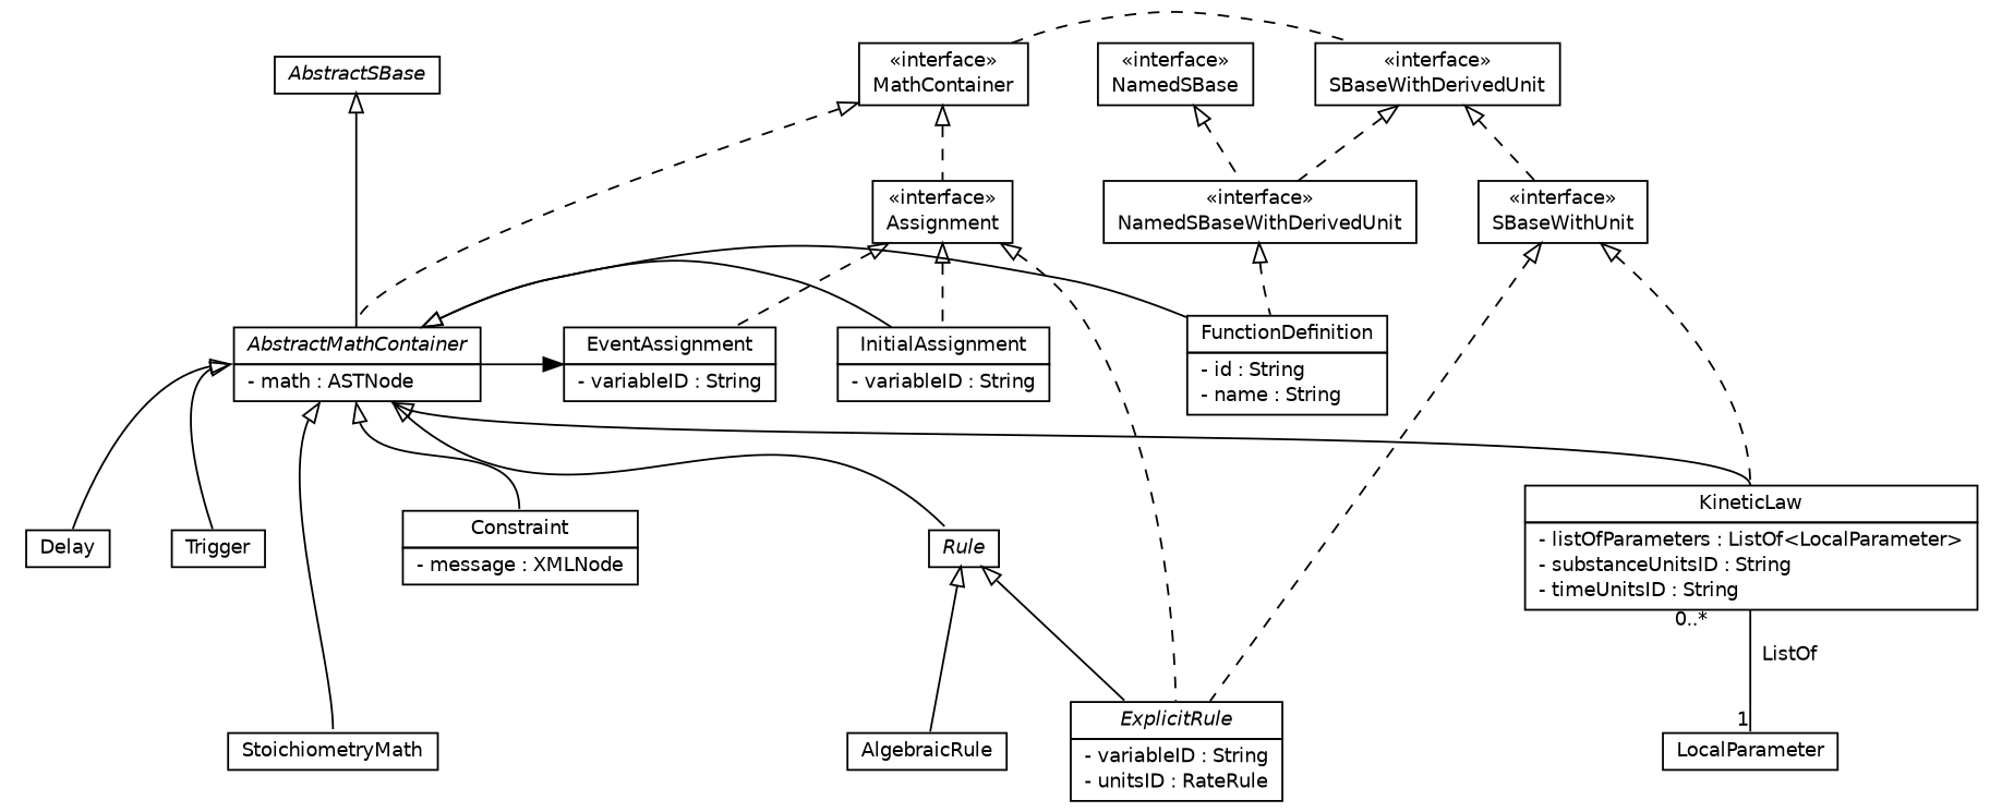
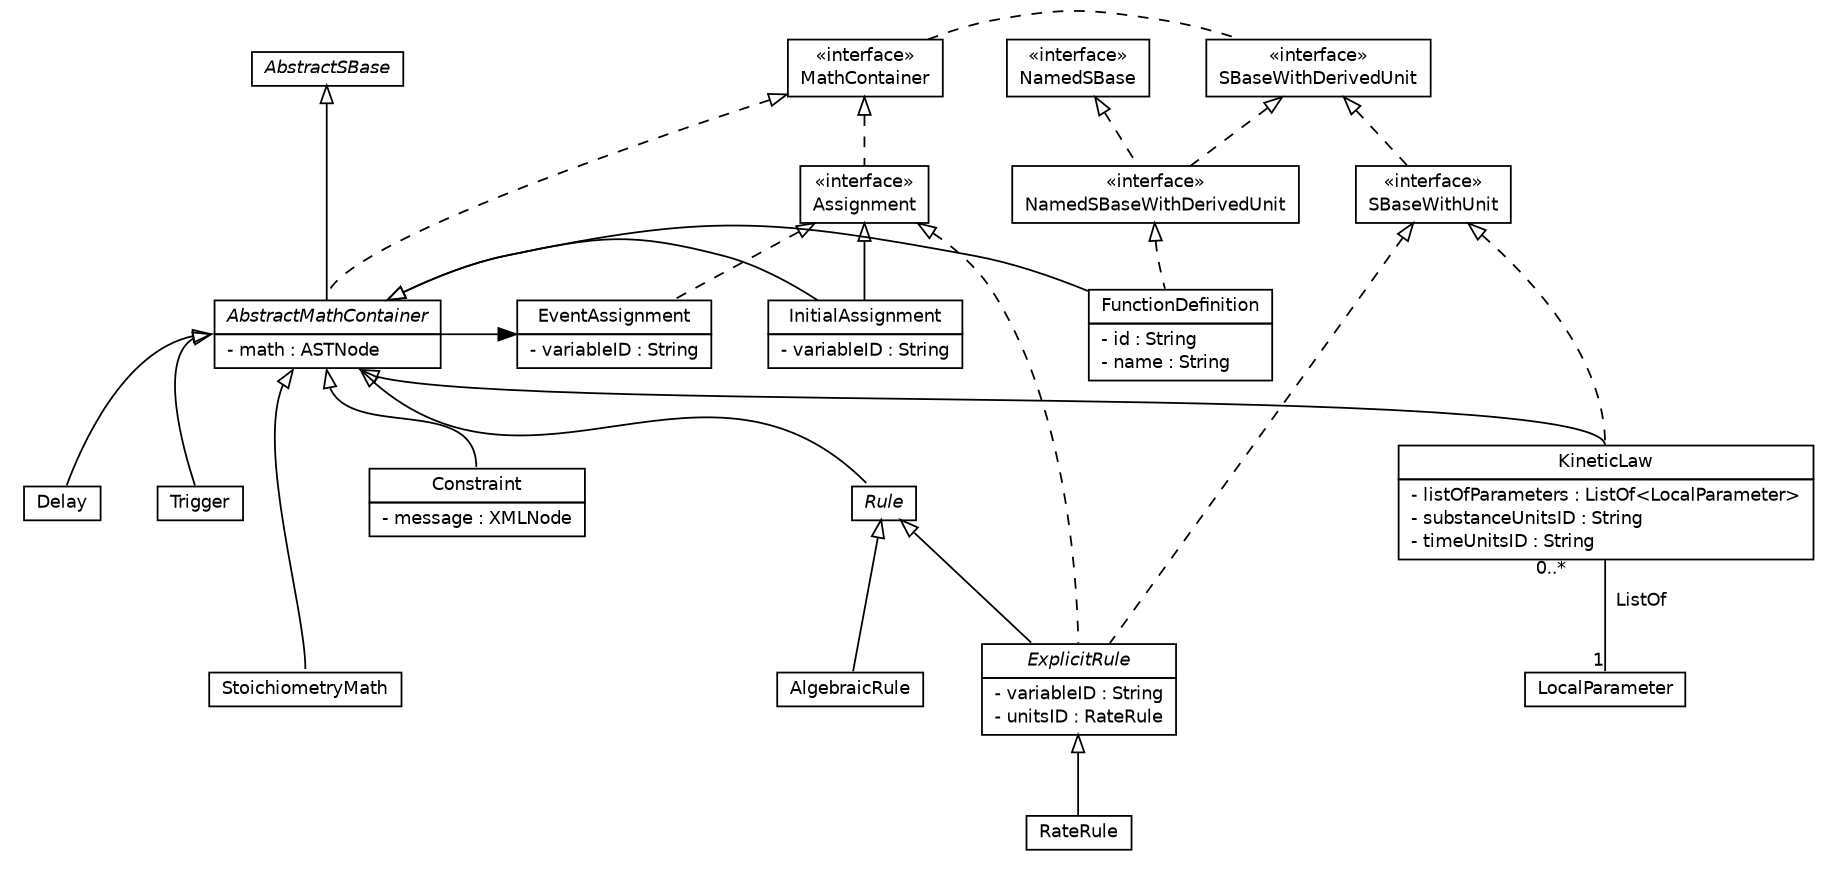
  digraph {
    nodesep=0.25
    ranksep=0.5
    node [fontcolor=black fontname=Helvetica fontsize=10.0 margin="0.1,0" shape=plaintext]
    edge [arrowtail=empty dir=back fontname=Helvetica fontsize=10 headport=p labelfontname=Helvetica labelfontsize=10 tailport=p]
    n1 [height=0.1 label=<<table title="org.sbml.jsbml.StoichiometryMath" border="0" cellborder="1" cellspacing="0" cellpadding="2" port="p"> 		<tr><td><table border="0" cellspacing="0" cellpadding="1"> <tr><td align="center" balign="center"> StoichiometryMath </td></tr> 		</table></td></tr> 		</table>>]
    n2 [height=0.1 label=<<table title="org.sbml.jsbml.ExplicitRule" border="0" cellborder="1" cellspacing="0" cellpadding="2" port="p"> 		<tr><td><table border="0" cellspacing="0" cellpadding="1"> <tr><td align="center" balign="center"><font face="Helvetica-Oblique"> ExplicitRule </font></td></tr> 		</table></td></tr> 		<tr><td><table border="0" cellspacing="0" cellpadding="1"> <tr><td align="left" balign="left"> - variableID : String </td></tr> <tr><td align="left" balign="left"> - unitsID : RateRule </td></tr> 		</table></td></tr> 		</table>>]
    n3 [label=<<table title="org.sbml.jsbml.EventAssignment" border="0" cellborder="1" cellspacing="0" cellpadding="2" port="p"> 		<tr><td><table border="0" cellspacing="0" cellpadding="1"> <tr><td align="center" balign="center"> EventAssignment </td></tr> 		</table></td></tr> <tr><td><table border="0" cellspacing="0" cellpadding="1"> <tr><td align="left" balign="left"> - variableID : String </td></tr> 		</table></td></tr> 		</table>>]
    n4 [height=0.1 label=<<table title="org.sbml.jsbml.InitialAssignment" border="0" cellborder="1" cellspacing="0" cellpadding="2" port="p"> 		<tr><td><table border="0" cellspacing="0" cellpadding="1" port="p1"> <tr><td align="center" balign="center"> InitialAssignment </td></tr> 		</table></td></tr> <tr><td><table border="0" cellspacing="0" cellpadding="1"> <tr><td align="left" balign="left"> - variableID : String </td></tr> 		</table></td></tr> 		</table>> with=0.1]
    n5 [height=0.1 label=<<table title="org.sbml.jsbml.AbstractMathContainer" border="0" cellborder="1" cellspacing="0" cellpadding="2" port="p"> 		<tr><td><table border="0" cellspacing="0" cellpadding="1"> <tr><td align="center" balign="center"><font face="Helvetica-Oblique"> AbstractMathContainer </font></td></tr> </table></td></tr> 		<tr><td><table border="0" cellspacing="0" cellpadding="1"> <!--<tr><td align="left" balign="left"> - formula : String </td></tr>--> <tr><td align="left" balign="left"> - math : ASTNode </td></tr> 		</table></td></tr> 		</table>> margin=0]
    n6 [height=0.1 label=<<table title="org.sbml.jsbml.FunctionDefinition" border="0" cellborder="1" cellspacing="0" cellpadding="2" port="p"> 		<tr><td><table border="0" cellspacing="0" cellpadding="1"> <tr><td align="center" balign="center"> FunctionDefinition </td></tr> 		</table></td></tr> 		<tr><td><table border="0" cellspacing="0" cellpadding="1"> <tr><td align="left" balign="left"> - id : String </td></tr> <tr><td align="left" balign="left"> - name : String </td></tr> 		</table></td></tr> 		</table>>]
    n7 [label=<<table title="org.sbml.jsbml.MathContainer" border="0" cellborder="1" cellspacing="0" cellpadding="2" port="p"> 		<tr><td><table border="0" cellspacing="0" cellpadding="1"> 		<tr><td align="center" balign="center"> &#171;interface&#187; </td></tr> <tr><td align="center" balign="center"><font face="Helvetica"> MathContainer </font></td></tr> 		</table></td></tr> 		</table>>]
    n8 [height=0.1 label=<<table title="org.sbml.jsbml.SBaseWithDerivedUnit" border="0" cellborder="1" cellspacing="0" cellpadding="2" port="p"> 		<tr><td><table border="0" cellspacing="0" cellpadding="1"> <tr><td align="center" balign="center"> &#171;interface&#187; </td></tr> <tr><td align="center" balign="center"> SBaseWithDerivedUnit </td></tr> 		</table></td></tr> 		</table>> width=0.1]
    n9 [height=0.1 label=<<table title="org.sbml.jsbml.AbstractSBase" border="0" cellborder="1" cellspacing="0" cellpadding="2" port="p"> 		<tr><td><table border="0" cellspacing="0" cellpadding="1"> <tr><td align="center" balign="center"><font face="Helvetica-Oblique"> AbstractSBase </font></td></tr> </table></td></tr> 		</table>> margin=0]
    n10 [height=0.1 label=<<table title="org.sbml.jsbml.NamedSBaseWithDerivedUnit" border="0" cellborder="1" cellspacing="0" cellpadding="2" port="p"> 		<tr><td><table border="0" cellspacing="0" cellpadding="1"> <tr><td align="center" balign="center"> &#171;interface&#187; </td></tr> <tr><td align="center" balign="center"> NamedSBaseWithDerivedUnit </td></tr> 		</table></td></tr> 		</table>> width=0.1]
    n11 [height=0.1 label=<<table title="org.sbml.jsbml.SBaseWithUnit" border="0" cellborder="1" cellspacing="0" cellpadding="2" port="p"> 		<tr><td><table border="0" cellspacing="0" cellpadding="1"> <tr><td align="center" balign="center"> &#171;interface&#187; </td></tr> <tr><td align="center" balign="center"> SBaseWithUnit </td></tr> 		</table></td></tr> 		</table>> width=0.1]
+   n12 [label=<<table title="org.sbml.jsbml.RateRule" border="0" cellborder="1" cellspacing="0" cellpadding="2" port="p"> 		<tr><td><table border="0" cellspacing="0" cellpadding="1"> <tr><td align="center" balign="center"> RateRule </td></tr> 		</table></td></tr> 		</table>>]
    n13 [height=0.1 label=<<table title="org.sbml.jsbml.Rule" border="0" cellborder="1" cellspacing="0" cellpadding="2" port="p"> 		<tr><td><table border="0" cellspacing="0" cellpadding="1"> <tr><td align="center" balign="center"><font face="Helvetica-Oblique"> Rule </font></td></tr> 		</table></td></tr> 		</table>>]
    n14 [height=0.1 label=<<table title="org.sbml.jsbml.Constraint" border="0" cellborder="1" cellspacing="0" cellpadding="2" port="p"> 		<tr><td><table border="0" cellspacing="0" cellpadding="1"> <tr><td align="center" balign="center"> Constraint </td></tr> 		</table></td></tr> 		<tr><td><table border="0" cellspacing="0" cellpadding="1"> <tr><td align="left" balign="left"> - message : XMLNode </td></tr> 		</table></td></tr> 		</table>>]
    n15 [label=<<table title="org.sbml.jsbml.Delay" border="0" cellborder="1" cellspacing="0" cellpadding="2" port="p"> 		<tr><td><table border="0" cellspacing="0" cellpadding="1"> <tr><td align="center" balign="center"> Delay </td></tr> 		</table></td></tr> 		</table>>]
    n16 [label=<<table title="org.sbml.jsbml.Trigger" border="0" cellborder="1" cellspacing="0" cellpadding="2" port="p"> 		<tr><td><table border="0" cellspacing="0" cellpadding="1"> <tr><td align="center" balign="center"> Trigger </td></tr> 		</table></td></tr> 		</table>>]
    n17 [height=0.1 label=<<table title="org.sbml.jsbml.KineticLaw" border="0" cellborder="1" cellspacing="0" cellpadding="2" port="p"> 		<tr><td><table border="0" cellspacing="0" cellpadding="1"> <tr><td align="center" balign="center"> KineticLaw </td></tr> 		</table></td></tr> 		<tr><td><table border="0" cellspacing="0" cellpadding="1"> <tr><td align="left" balign="left"> - listOfParameters : ListOf&lt;LocalParameter&gt; </td></tr> <tr><td align="left" balign="left"> - substanceUnitsID : String </td></tr> <tr><td align="left" balign="left"> - timeUnitsID : String </td></tr> 		</table></td></tr> 		</table>>]
    n18 [height=0.1 label=<<table title="org.sbml.jsbml.Assignment" border="0" cellborder="1" cellspacing="0" cellpadding="2" port="p"> 		<tr><td><table border="0" cellspacing="0" cellpadding="1"> <tr><td align="center" balign="center"> &#171;interface&#187; </td></tr> <tr><td align="center" balign="center"> Assignment </td></tr> 		</table></td></tr> 		</table>> width=0.1]
    n19 [label=<<table title="org.sbml.jsbml.AlgebraicRule" border="0" cellborder="1" cellspacing="0" cellpadding="2" port="p"> 		<tr><td><table border="0" cellspacing="0" cellpadding="1"> <tr><td align="center" balign="center"> AlgebraicRule </td></tr> 		</table></td></tr> 		</table>>]
    n20 [label=<<table title="LocalParameter" border="0" cellborder="1" cellspacing="0" cellpadding="2" port="p" href="http://java.sun.com/j2se/1.4.2/docs/api//LocalParameter.html"> 		<tr><td><table border="0" cellspacing="0" cellpadding="1"> <tr><td align="center" balign="center"> LocalParameter </td></tr> 		</table></td></tr> 		</table>>]
    n21 [height=0.1 label=<<table title="org.sbml.jsbml.NamedSBase" border="0" cellborder="1" cellspacing="0" cellpadding="2" port="p"> 		<tr><td><table border="0" cellspacing="0" cellpadding="1"> <tr><td align="center" balign="center"> &#171;interface&#187; </td></tr> <tr><td align="center" balign="center"> NamedSBase </td></tr> 		</table></td></tr> 		</table>> width=0.1]
    subgraph sub_1 {
      rank=same
      n1
      n2
    }
    subgraph sub_2 {
      rank=same
      n3
      n4
      n5
      n6
    }
    subgraph sub_3 {
      rank=same
      n7
      n8
      n9
    }
    subgraph sub_4 {
      rank=same
      n10
      n11
    }
+   n2 -> n12
    n5 -> n1 [headport=n tailport=sw]
    n5 -> n3 [tailport=e]
    n5 -> n4
    n5 -> n6
    n5 -> n13 [headport=nw tailport=se]
    n5 -> n14 [headport=n tailport=s]
    n5 -> n15 [tailport=w]
    n5 -> n16 [tailport=w]
    n5 -> n17 [headport=n tailport=se]
    n7 -> n5 [headport=n style=dashed]
    n7 -> n8 [arrowhead=empty arrowtail=none style=dashed]
    n7 -> n18 [style=dashed]
    n8 -> n10 [style=dashed]
    n8 -> n11 [style=dashed]
    n9 -> n5
    n10 -> n6 [style=dashed tailport=s]
    n11 -> n2 [style=dashed]
    n11 -> n17 [headport=n style=dashed]
    n13 -> n2
    n13 -> n6 [headport=n style=invis tailport=s arrowtail="" dir=""]
    n13 -> n19
    n17 -> n20 [arrowhead=none arrowtail=diamond color=black fontcolor=black fontsize=10.0 headlabel=1 label="  ListOf" taillabel="0..*       " tailport=s dir=""]
    n18 -> n2 [style=dashed]
    n18 -> n3 [style=dashed]
-   n18 -> n4 [style=dashed]
+   n18 -> n4 [style=solid]
    n21 -> n10 [style=dashed]
  }
